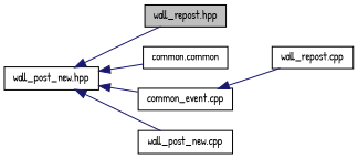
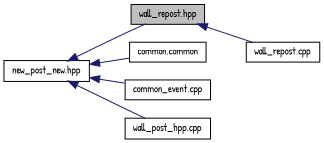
  digraph {
    fontname="Patrick Hand"
    rankdir=LR
    node [color=black fillcolor=white fontname="Patrick Hand" fontsize=10 shape=record style=filled]
    edge [color=midnightblue dir=back fontname="Patrick Hand" fontsize=10 labelfontname=Helvetica labelfontsize=10 style=solid]
    n1 [fillcolor=grey75 fontcolor=black height=0.2 label="wall_repost.hpp" width=0.4]
    n2 [height=0.2 label="wall_repost.cpp" width=0.4]
-   n3 [height=0.2 label="wall_post_new.hpp" width=0.4]
+   n3 [height=0.2 label="new_post_new.hpp" width=0.4]
    n4 [height=0.2 label="common.common" width=0.4]
    n5 [height=0.2 label="common_event.cpp" width=0.4]
-   n6 [height=0.2 label="wall_post_new.cpp" width=0.4]
-   n5 -> n2
+   n6 [height=0.2 label="wall_post_hpp.cpp" width=0.4]
+   n1 -> n2
    n3 -> n1
    n3 -> n4
    n3 -> n5
    n3 -> n6
  }
